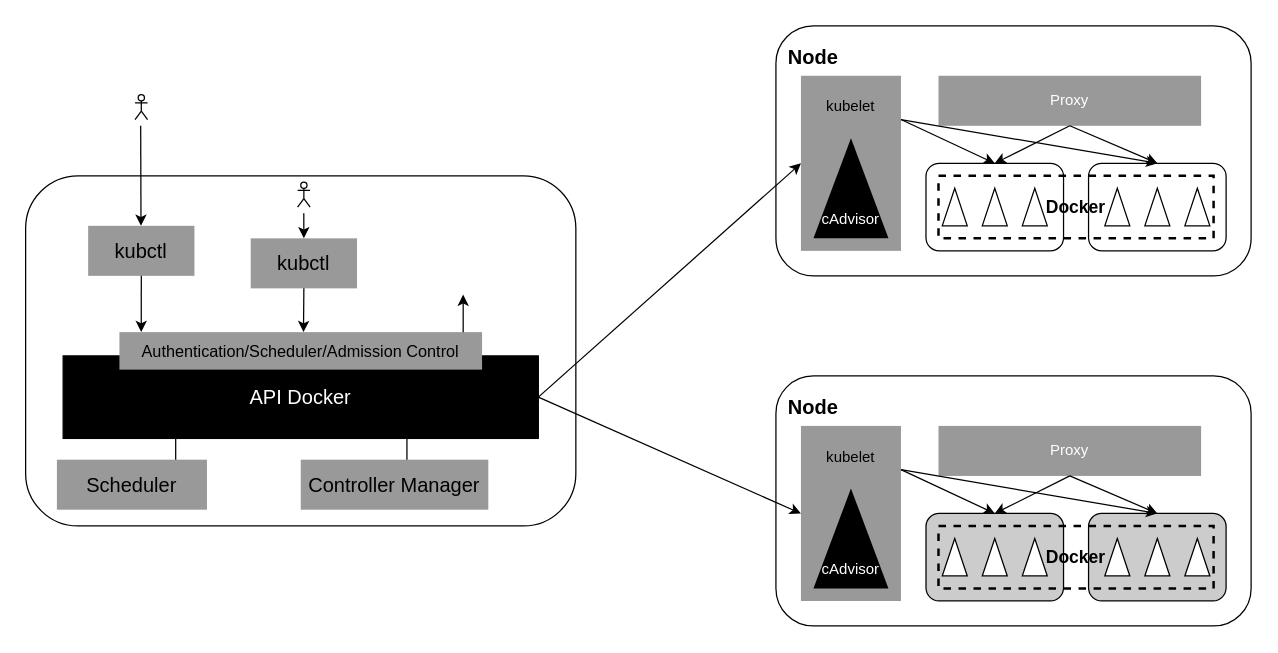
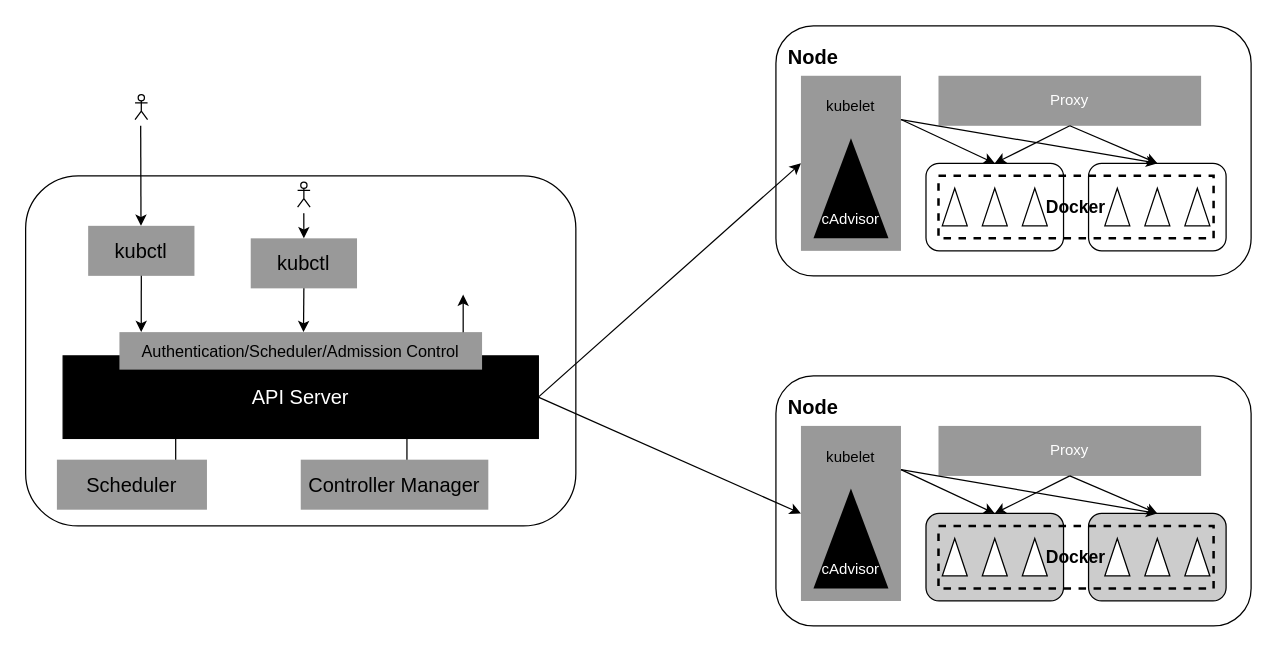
  <mxCell id="0" />
  <mxCell id="1" parent="0" />
  <mxCell id="2" value="" style="group" parent="1" vertex="1" connectable="0"><mxGeometry x="20" y="20" width="980" height="480" as="geometry" /></mxCell>
  <mxCell id="3" value="" style="rounded=1;whiteSpace=wrap;html=1;fontSize=16;" parent="2" vertex="1"><mxGeometry y="120" width="440" height="280" as="geometry" /></mxCell>
  <mxCell id="4" value="" style="rounded=1;whiteSpace=wrap;html=1;" parent="2" vertex="1"><mxGeometry x="600" width="380" height="200" as="geometry" /></mxCell>
- <mxCell id="5" value="&lt;font color=&quot;#ffffff&quot;&gt;API Docker&lt;/font&gt;" style="rounded=0;whiteSpace=wrap;html=1;fillColor=#000000;fontSize=16;" parent="2" vertex="1"><mxGeometry x="30" y="264" width="380" height="66" as="geometry" /></mxCell>
+ <mxCell id="5" value="&lt;font color=&quot;#ffffff&quot;&gt;API Server&lt;/font&gt;" style="rounded=0;whiteSpace=wrap;html=1;fillColor=#000000;fontSize=16;" parent="2" vertex="1"><mxGeometry x="30" y="264" width="380" height="66" as="geometry" /></mxCell>
  <mxCell id="6" value="Scheduler" style="rounded=0;whiteSpace=wrap;html=1;fontSize=16;fillColor=#999999;strokeColor=none;" parent="2" vertex="1"><mxGeometry x="25" y="347" width="120" height="40" as="geometry" /></mxCell>
  <mxCell id="7" value="Controller Manager" style="rounded=0;whiteSpace=wrap;html=1;fontSize=16;strokeColor=none;fillColor=#999999;" parent="2" vertex="1"><mxGeometry x="220" y="347" width="150" height="40" as="geometry" /></mxCell>
  <mxCell id="8" value="Authentication/Scheduler/Admission Control" style="rounded=0;whiteSpace=wrap;html=1;fontSize=13;strokeColor=none;fillColor=#999999;" parent="2" vertex="1"><mxGeometry x="75" y="245" width="290" height="30" as="geometry" /></mxCell>
  <mxCell id="9" value="kubctl" style="rounded=0;whiteSpace=wrap;html=1;fontSize=16;strokeColor=none;fillColor=#999999;" parent="2" vertex="1"><mxGeometry x="50" y="160" width="85" height="40" as="geometry" /></mxCell>
  <mxCell id="10" value="kubctl" style="rounded=0;whiteSpace=wrap;html=1;fontSize=16;strokeColor=none;fillColor=#999999;" parent="2" vertex="1"><mxGeometry x="180" y="170" width="85" height="40" as="geometry" /></mxCell>
  <mxCell id="11" value="" style="endArrow=classic;html=1;rounded=0;" parent="2" edge="1"><mxGeometry width="50" height="50" relative="1" as="geometry"><mxPoint x="349.9" y="245" as="sourcePoint" /><mxPoint x="349.9" y="215" as="targetPoint" /></mxGeometry></mxCell>
  <mxCell id="12" value="" style="endArrow=classic;html=1;rounded=0;exitX=0.5;exitY=1;exitDx=0;exitDy=0;" parent="2" source="9" edge="1"><mxGeometry width="50" height="50" relative="1" as="geometry"><mxPoint x="92.43" y="205" as="sourcePoint" /><mxPoint x="92.43" y="245" as="targetPoint" /></mxGeometry></mxCell>
  <mxCell id="13" value="" style="endArrow=classic;html=1;rounded=0;exitX=0.5;exitY=1;exitDx=0;exitDy=0;" parent="2" source="10" edge="1"><mxGeometry width="50" height="50" relative="1" as="geometry"><mxPoint x="222.78" y="200" as="sourcePoint" /><mxPoint x="222.21" y="245" as="targetPoint" /></mxGeometry></mxCell>
  <mxCell id="14" value="" style="endArrow=classic;html=1;rounded=0;" parent="2" edge="1"><mxGeometry width="50" height="50" relative="1" as="geometry"><mxPoint x="92" y="80" as="sourcePoint" /><mxPoint x="92.26" y="160" as="targetPoint" /></mxGeometry></mxCell>
  <mxCell id="15" value="" style="endArrow=classic;html=1;rounded=0;" parent="2" edge="1"><mxGeometry width="50" height="50" relative="1" as="geometry"><mxPoint x="222.43" y="150" as="sourcePoint" /><mxPoint x="222.52" y="170" as="targetPoint" /></mxGeometry></mxCell>
  <mxCell id="16" value="" style="endArrow=none;html=1;rounded=0;" parent="2" edge="1"><mxGeometry width="50" height="50" relative="1" as="geometry"><mxPoint x="120.02" y="347" as="sourcePoint" /><mxPoint x="120" y="330" as="targetPoint" /></mxGeometry></mxCell>
  <mxCell id="17" value="" style="endArrow=none;html=1;rounded=0;" parent="2" edge="1"><mxGeometry width="50" height="50" relative="1" as="geometry"><mxPoint x="304.92" y="347" as="sourcePoint" /><mxPoint x="304.9" y="330" as="targetPoint" /></mxGeometry></mxCell>
  <mxCell id="18" value="" style="rounded=0;whiteSpace=wrap;html=1;strokeColor=none;fillColor=#999999;" parent="2" vertex="1"><mxGeometry x="620" y="40" width="80" height="140" as="geometry" /></mxCell>
  <mxCell id="19" value="&lt;font color=&quot;#ffffff&quot;&gt;Proxy&lt;/font&gt;" style="rounded=0;whiteSpace=wrap;html=1;strokeColor=none;fillColor=#999999;" parent="2" vertex="1"><mxGeometry x="730" y="40" width="210" height="40" as="geometry" /></mxCell>
  <mxCell id="20" value="" style="rounded=1;whiteSpace=wrap;html=1;" parent="2" vertex="1"><mxGeometry x="720" y="110" width="110" height="70" as="geometry" /></mxCell>
  <mxCell id="21" value="" style="triangle;whiteSpace=wrap;html=1;rotation=-90;labelBackgroundColor=none;fillColor=#000000;strokeColor=none;" parent="2" vertex="1"><mxGeometry x="620" y="100" width="80" height="60" as="geometry" /></mxCell>
  <mxCell id="22" value="kubelet" style="text;html=1;strokeColor=none;fillColor=none;align=center;verticalAlign=middle;whiteSpace=wrap;rounded=0;" parent="2" vertex="1"><mxGeometry x="630" y="50" width="60" height="30" as="geometry" /></mxCell>
  <mxCell id="23" value="&lt;font color=&quot;#ffffff&quot;&gt;cAdvisor&lt;/font&gt;" style="text;html=1;strokeColor=none;fillColor=none;align=center;verticalAlign=middle;whiteSpace=wrap;rounded=0;" parent="2" vertex="1"><mxGeometry x="630" y="140" width="60" height="30" as="geometry" /></mxCell>
  <mxCell id="24" value="" style="triangle;whiteSpace=wrap;html=1;rotation=-90;" parent="2" vertex="1"><mxGeometry x="728" y="135" width="30" height="20" as="geometry" /></mxCell>
  <mxCell id="25" value="" style="triangle;whiteSpace=wrap;html=1;rotation=-90;" parent="2" vertex="1"><mxGeometry x="760" y="135" width="30" height="20" as="geometry" /></mxCell>
  <mxCell id="26" value="" style="triangle;whiteSpace=wrap;html=1;rotation=-90;" parent="2" vertex="1"><mxGeometry x="792" y="135" width="30" height="20" as="geometry" /></mxCell>
  <mxCell id="27" value="" style="group" parent="2" vertex="1" connectable="0"><mxGeometry x="850" y="110" width="110" height="70" as="geometry" /></mxCell>
  <mxCell id="28" value="" style="rounded=1;whiteSpace=wrap;html=1;" parent="27" vertex="1"><mxGeometry width="110" height="70" as="geometry" /></mxCell>
  <mxCell id="29" value="" style="triangle;whiteSpace=wrap;html=1;rotation=-90;" parent="27" vertex="1"><mxGeometry x="8" y="25" width="30" height="20" as="geometry" /></mxCell>
  <mxCell id="30" value="" style="triangle;whiteSpace=wrap;html=1;rotation=-90;" parent="27" vertex="1"><mxGeometry x="40" y="25" width="30" height="20" as="geometry" /></mxCell>
  <mxCell id="31" value="" style="triangle;whiteSpace=wrap;html=1;rotation=-90;" parent="27" vertex="1"><mxGeometry x="72" y="25" width="30" height="20" as="geometry" /></mxCell>
  <mxCell id="32" value="" style="rounded=0;whiteSpace=wrap;html=1;fillColor=none;dashed=1;strokeWidth=2;" parent="2" vertex="1"><mxGeometry x="730" y="120" width="220" height="50" as="geometry" /></mxCell>
  <mxCell id="33" value="&lt;b&gt;&lt;font style=&quot;font-size: 14px;&quot;&gt;Docker&lt;/font&gt;&lt;/b&gt;" style="text;html=1;strokeColor=none;fillColor=none;align=center;verticalAlign=middle;whiteSpace=wrap;rounded=0;" parent="2" vertex="1"><mxGeometry x="810" y="130" width="60" height="30" as="geometry" /></mxCell>
  <mxCell id="34" value="&lt;b&gt;Node&lt;/b&gt;" style="text;html=1;strokeColor=none;fillColor=none;align=center;verticalAlign=middle;whiteSpace=wrap;rounded=0;fontSize=16;" parent="2" vertex="1"><mxGeometry x="600" y="10" width="60" height="30" as="geometry" /></mxCell>
  <mxCell id="35" value="" style="rounded=1;whiteSpace=wrap;html=1;" parent="2" vertex="1"><mxGeometry x="600" y="280" width="380" height="200" as="geometry" /></mxCell>
  <mxCell id="36" value="" style="rounded=0;whiteSpace=wrap;html=1;fillColor=#999999;strokeColor=none;" parent="2" vertex="1"><mxGeometry x="620" y="320" width="80" height="140" as="geometry" /></mxCell>
  <mxCell id="37" value="&lt;font color=&quot;#ffffff&quot;&gt;Proxy&lt;/font&gt;" style="rounded=0;whiteSpace=wrap;html=1;fillColor=#999999;strokeColor=none;" parent="2" vertex="1"><mxGeometry x="730" y="320" width="210" height="40" as="geometry" /></mxCell>
  <mxCell id="38" value="" style="rounded=1;whiteSpace=wrap;html=1;fillColor=#CCCCCC;" parent="2" vertex="1"><mxGeometry x="720" y="390" width="110" height="70" as="geometry" /></mxCell>
  <mxCell id="39" value="" style="triangle;whiteSpace=wrap;html=1;rotation=-90;labelBackgroundColor=none;fillColor=#000000;strokeColor=none;" parent="2" vertex="1"><mxGeometry x="620" y="380" width="80" height="60" as="geometry" /></mxCell>
  <mxCell id="40" value="kubelet" style="text;html=1;strokeColor=none;fillColor=none;align=center;verticalAlign=middle;whiteSpace=wrap;rounded=0;" parent="2" vertex="1"><mxGeometry x="630" y="330" width="60" height="30" as="geometry" /></mxCell>
  <mxCell id="41" value="&lt;font color=&quot;#ffffff&quot;&gt;cAdvisor&lt;/font&gt;" style="text;html=1;strokeColor=none;fillColor=none;align=center;verticalAlign=middle;whiteSpace=wrap;rounded=0;" parent="2" vertex="1"><mxGeometry x="630" y="420" width="60" height="30" as="geometry" /></mxCell>
  <mxCell id="42" value="" style="triangle;whiteSpace=wrap;html=1;rotation=-90;" parent="2" vertex="1"><mxGeometry x="728" y="415" width="30" height="20" as="geometry" /></mxCell>
  <mxCell id="43" value="" style="triangle;whiteSpace=wrap;html=1;rotation=-90;" parent="2" vertex="1"><mxGeometry x="760" y="415" width="30" height="20" as="geometry" /></mxCell>
  <mxCell id="44" value="" style="triangle;whiteSpace=wrap;html=1;rotation=-90;" parent="2" vertex="1"><mxGeometry x="792" y="415" width="30" height="20" as="geometry" /></mxCell>
  <mxCell id="45" value="" style="group" parent="2" vertex="1" connectable="0"><mxGeometry x="850" y="390" width="110" height="70" as="geometry" /></mxCell>
  <mxCell id="46" value="" style="rounded=1;whiteSpace=wrap;html=1;fillColor=#CCCCCC;" parent="45" vertex="1"><mxGeometry width="110" height="70" as="geometry" /></mxCell>
  <mxCell id="47" value="" style="triangle;whiteSpace=wrap;html=1;rotation=-90;" parent="45" vertex="1"><mxGeometry x="8" y="25" width="30" height="20" as="geometry" /></mxCell>
  <mxCell id="48" value="" style="triangle;whiteSpace=wrap;html=1;rotation=-90;" parent="45" vertex="1"><mxGeometry x="40" y="25" width="30" height="20" as="geometry" /></mxCell>
  <mxCell id="49" value="" style="triangle;whiteSpace=wrap;html=1;rotation=-90;" parent="45" vertex="1"><mxGeometry x="72" y="25" width="30" height="20" as="geometry" /></mxCell>
  <mxCell id="50" value="" style="rounded=0;whiteSpace=wrap;html=1;fillColor=none;dashed=1;strokeWidth=2;" parent="2" vertex="1"><mxGeometry x="730" y="400" width="220" height="50" as="geometry" /></mxCell>
  <mxCell id="51" value="&lt;b&gt;&lt;font style=&quot;font-size: 14px;&quot;&gt;Docker&lt;/font&gt;&lt;/b&gt;" style="text;html=1;strokeColor=none;fillColor=none;align=center;verticalAlign=middle;whiteSpace=wrap;rounded=0;" parent="2" vertex="1"><mxGeometry x="810" y="410" width="60" height="30" as="geometry" /></mxCell>
  <mxCell id="52" value="&lt;b&gt;Node&lt;/b&gt;" style="text;html=1;strokeColor=none;fillColor=none;align=center;verticalAlign=middle;whiteSpace=wrap;rounded=0;fontSize=16;" parent="2" vertex="1"><mxGeometry x="600" y="290" width="60" height="30" as="geometry" /></mxCell>
  <mxCell id="53" value="" style="endArrow=classic;html=1;rounded=0;entryX=0;entryY=0.5;entryDx=0;entryDy=0;exitX=1;exitY=0.5;exitDx=0;exitDy=0;" parent="2" source="5" target="18" edge="1"><mxGeometry width="50" height="50" relative="1" as="geometry"><mxPoint x="410" y="270" as="sourcePoint" /><mxPoint x="460" y="220" as="targetPoint" /></mxGeometry></mxCell>
  <mxCell id="54" value="" style="endArrow=classic;html=1;rounded=0;exitX=1;exitY=0.5;exitDx=0;exitDy=0;entryX=0;entryY=0.5;entryDx=0;entryDy=0;" parent="2" source="5" target="36" edge="1"><mxGeometry width="50" height="50" relative="1" as="geometry"><mxPoint x="460" y="350" as="sourcePoint" /><mxPoint x="510" y="300" as="targetPoint" /></mxGeometry></mxCell>
  <mxCell id="55" value="" style="shape=umlActor;verticalLabelPosition=bottom;verticalAlign=top;html=1;outlineConnect=0;" parent="2" vertex="1"><mxGeometry x="217.5" y="125" width="10" height="20" as="geometry" /></mxCell>
  <mxCell id="56" value="" style="shape=umlActor;verticalLabelPosition=bottom;verticalAlign=top;html=1;outlineConnect=0;" parent="2" vertex="1"><mxGeometry x="87.5" y="55" width="10" height="20" as="geometry" /></mxCell>
  <mxCell id="57" value="" style="endArrow=classic;html=1;rounded=0;exitX=0.5;exitY=1;exitDx=0;exitDy=0;entryX=0.5;entryY=0;entryDx=0;entryDy=0;" edge="1" parent="2" source="19" target="28"><mxGeometry width="50" height="50" relative="1" as="geometry"><mxPoint x="1020" y="200" as="sourcePoint" /><mxPoint x="1070" y="150" as="targetPoint" /></mxGeometry></mxCell>
  <mxCell id="58" value="" style="endArrow=classic;html=1;rounded=0;entryX=0.5;entryY=0;entryDx=0;entryDy=0;exitX=0.5;exitY=1;exitDx=0;exitDy=0;" edge="1" parent="2" source="19" target="20"><mxGeometry width="50" height="50" relative="1" as="geometry"><mxPoint x="840" y="80" as="sourcePoint" /><mxPoint x="1070" y="150" as="targetPoint" /></mxGeometry></mxCell>
  <mxCell id="59" value="" style="endArrow=classic;html=1;rounded=0;entryX=0.5;entryY=0;entryDx=0;entryDy=0;exitX=1;exitY=0.25;exitDx=0;exitDy=0;" edge="1" parent="2" source="18" target="20"><mxGeometry width="50" height="50" relative="1" as="geometry"><mxPoint x="570" y="270" as="sourcePoint" /><mxPoint x="620" y="220" as="targetPoint" /></mxGeometry></mxCell>
  <mxCell id="60" value="" style="endArrow=classic;html=1;rounded=0;entryX=0.5;entryY=0;entryDx=0;entryDy=0;exitX=1;exitY=0.25;exitDx=0;exitDy=0;" edge="1" parent="2" source="18" target="28"><mxGeometry width="50" height="50" relative="1" as="geometry"><mxPoint x="580" y="270" as="sourcePoint" /><mxPoint x="630" y="220" as="targetPoint" /></mxGeometry></mxCell>
  <mxCell id="61" value="" style="endArrow=classic;html=1;rounded=0;exitX=0.5;exitY=1;exitDx=0;exitDy=0;entryX=0.5;entryY=0;entryDx=0;entryDy=0;" edge="1" parent="2" source="37" target="46"><mxGeometry width="50" height="50" relative="1" as="geometry"><mxPoint x="910" y="270" as="sourcePoint" /><mxPoint x="960" y="230" as="targetPoint" /></mxGeometry></mxCell>
  <mxCell id="62" value="" style="endArrow=classic;html=1;rounded=0;entryX=0.5;entryY=0;entryDx=0;entryDy=0;exitX=0.5;exitY=1;exitDx=0;exitDy=0;" edge="1" parent="2" source="37" target="38"><mxGeometry width="50" height="50" relative="1" as="geometry"><mxPoint x="610" y="600" as="sourcePoint" /><mxPoint x="660" y="550" as="targetPoint" /></mxGeometry></mxCell>
  <mxCell id="63" value="" style="endArrow=classic;html=1;rounded=0;entryX=0.5;entryY=0;entryDx=0;entryDy=0;exitX=1;exitY=0.25;exitDx=0;exitDy=0;" edge="1" parent="2" source="36" target="38"><mxGeometry width="50" height="50" relative="1" as="geometry"><mxPoint x="590" y="560" as="sourcePoint" /><mxPoint x="640" y="510" as="targetPoint" /></mxGeometry></mxCell>
  <mxCell id="64" value="" style="endArrow=classic;html=1;rounded=0;entryX=0.5;entryY=0;entryDx=0;entryDy=0;exitX=1;exitY=0.25;exitDx=0;exitDy=0;" edge="1" parent="2" source="36" target="46"><mxGeometry width="50" height="50" relative="1" as="geometry"><mxPoint x="640" y="570" as="sourcePoint" /><mxPoint x="690" y="520" as="targetPoint" /></mxGeometry></mxCell>
